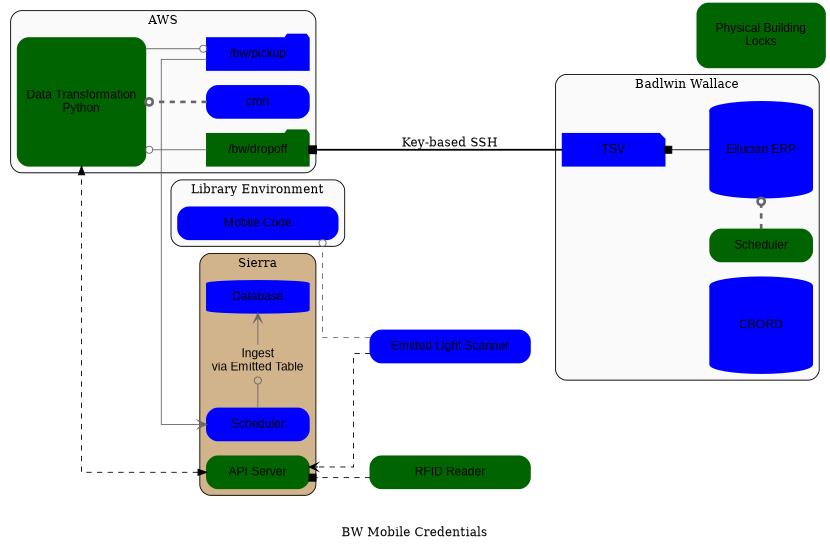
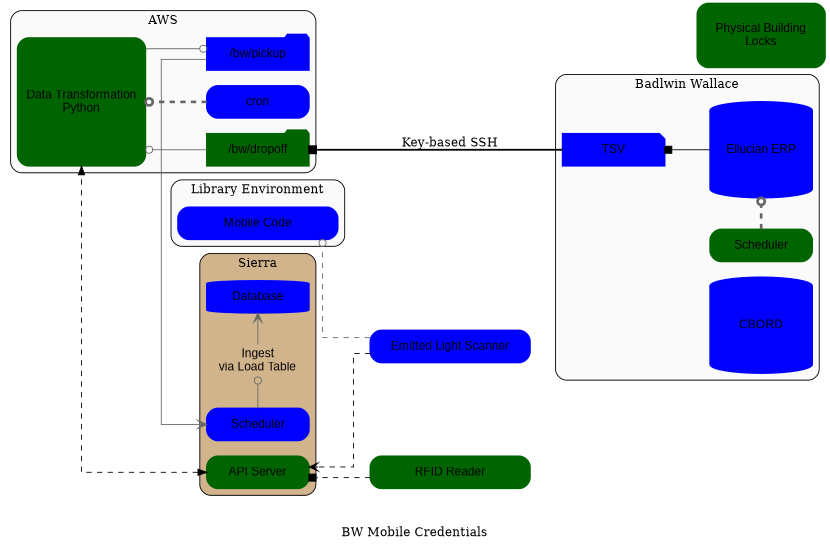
  strict digraph {
    compound=true
    concentrate=false
    label="BW Mobile Credentials"
    rankdir=RL
    splines=ortho
    node [fixedsize=true fontname=Arial shape=box style="rounded,filled,bold" color=blue]
    edge [arrowhead=odot color=gray40 shape=plaintext style=dashed]
    n1 [label=Scheduler width=1.6 color=darkgreen]
    n2 [height=1.5 label="Ellucian ERP" shape=cylinder width=1.6]
    n3 [label=TSV shape=note width=1.6]
    n4 [height=1.5 label=CBORD shape=cylinder width=1.6]
    n5 [label="/bw/pickup" shape=folder width=1.6]
    n6 [label=cron width=1.6]
    n7 [label="/bw/dropoff" shape=folder width=1.6 color=darkgreen]
    n8 [height=2 label="Data Transformation\nPython" width=2 color=darkgreen]
    n9 [label=Scheduler width=1.6]
    n10 [label="API Server" width=1.6 color=darkgreen]
    n11 [label=Database shape=cylinder width=1.6]
-   n12 [label="Ingest\nvia Emitted Table" shape=plaintext style=none width=1.5 color=darkgreen]
+   n12 [label="Ingest\nvia Load Table" shape=plaintext style=none width=1.5 color=darkgreen]
    n13 [label="Mobile Code" width=2.5]
    n14 [label="Emitted Light Scanner" width=2.5]
    n15 [label="RFID Reader" width=2.5 color=darkgreen]
    n16 [height=1 label="Physical Building\nLocks" width=2 color=darkgreen]
    subgraph cluster_1 {
      bgcolor="#fafafa"
      label="Badlwin Wallace"
      style=rounded
      n3
      n4
      subgraph sub_2 {
        bgcolor="#fafafa"
        label="Badlwin Wallace"
        rank=same
        style=rounded
        n1
        n2
      }
    }
    subgraph cluster_3 {
      bgcolor="#fafafa"
      label=AWS
      style=rounded
      n7
      n8
      subgraph sub_4 {
        bgcolor="#fafafa"
        label=AWS
        rank=same
        style=rounded
        n5
        n6
      }
    }
    subgraph cluster_5 {
      bgcolor=tan
      label=Sierra
      style=rounded
      subgraph sub_6 {
        bgcolor=tan
        label=Sierra
        rank=same
        style=rounded
        n9
        n10
        n11
        n12
      }
    }
    subgraph cluster_7 {
      bgcolor="#fafafa"
      label="Library Environment"
      style=rounded
      n13
    }
    n1 -> n2 [penwidth=3 width=1]
    n2 -> n3 [arrowhead=box style=normal width=1 color=black]
    n3 -> n7 [arrowhead=box label="Key-based SSH" minlen=2 style=bold width=1 color=black]
    n5 -> n9 [arrowhead=vee style=normal width=1]
    n6 -> n8 [penwidth=3 width=1]
    n7 -> n8 [style=normal width=1]
    n8 -> n5 [style=normal width=1]
    n9 -> n12 [style=none width=1]
    n10 -> n8 [arrowhead=normal color=black dir=both width=1]
    n12 -> n11 [arrowhead=vee style=normal width=1]
    n14 -> n10 [arrowhead=vee color=black width=1]
    n14 -> n13 [width=1]
    n15 -> n10 [arrowhead=box color=black width=1]
  }
